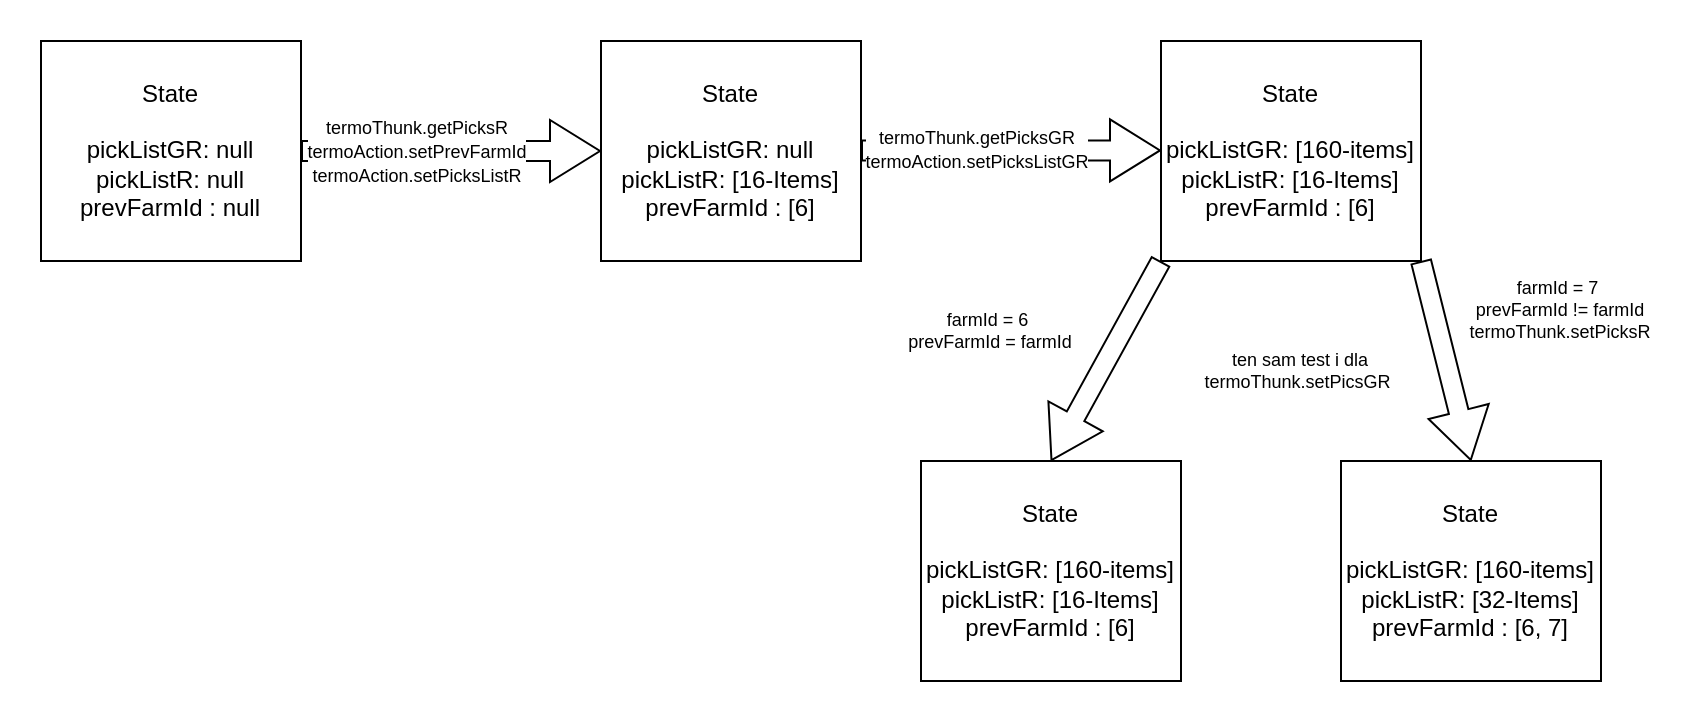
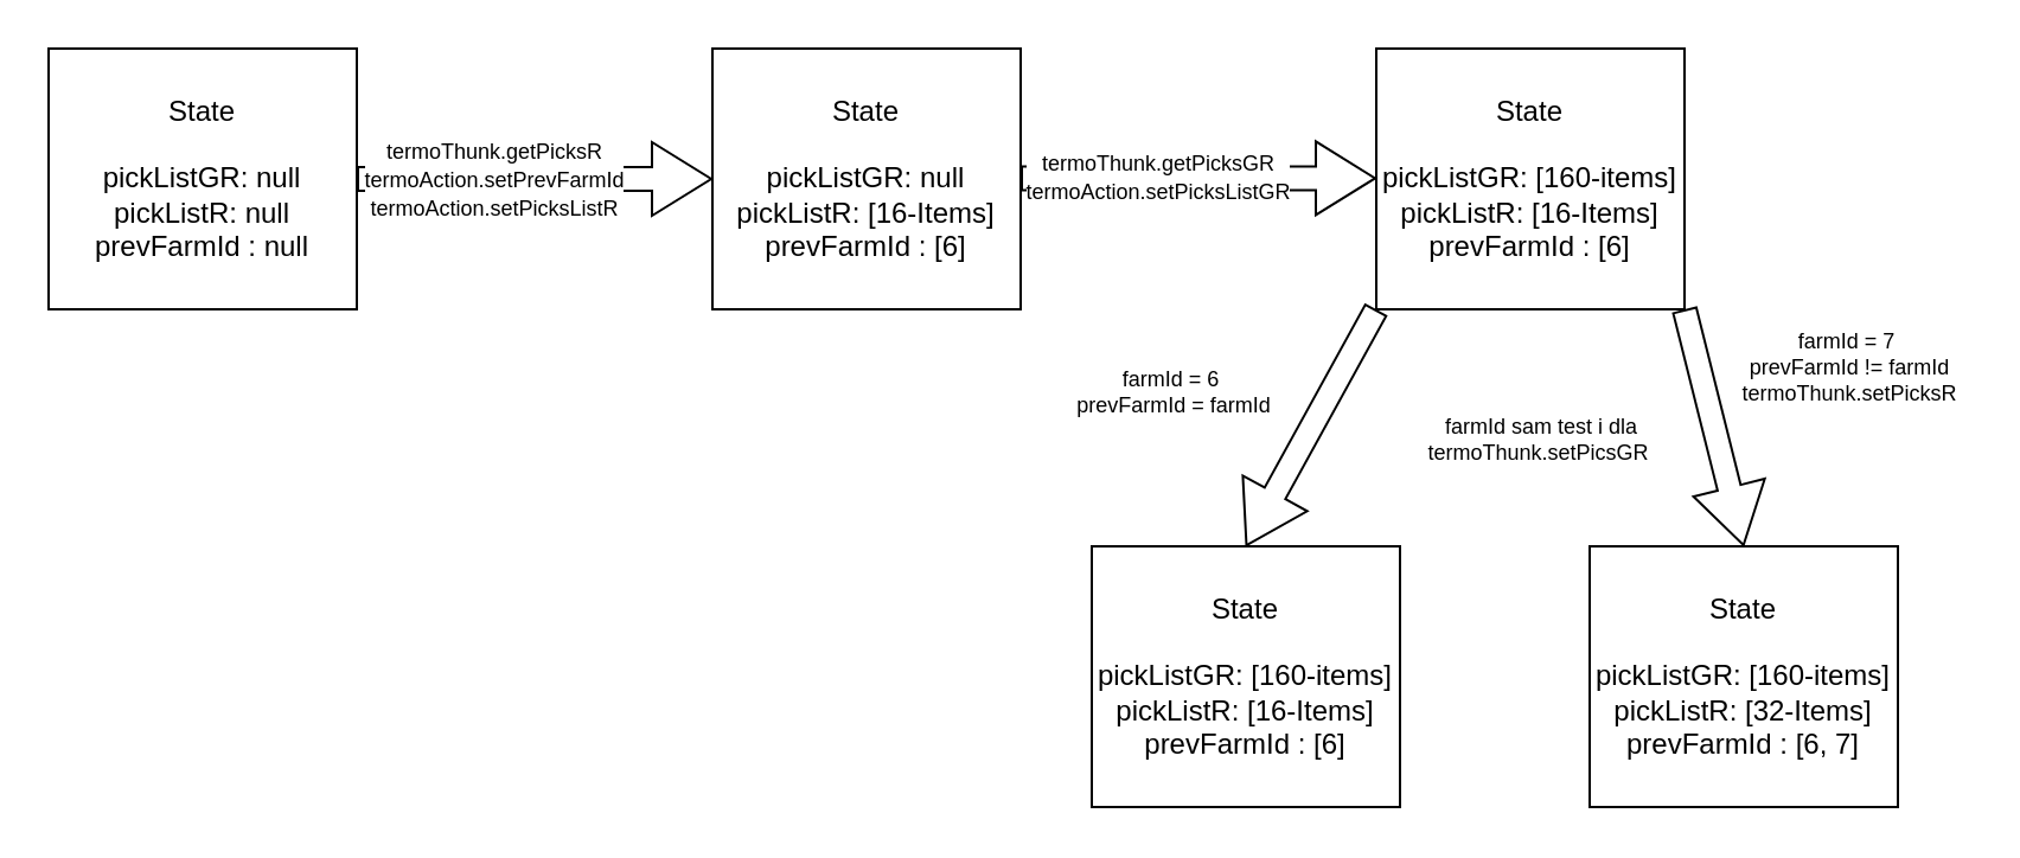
  <mxCell id="0" />
  <mxCell id="1" parent="0" />
  <mxCell id="2" value="State&lt;br&gt;&amp;nbsp;&lt;br&gt;pickListGR: null&lt;br&gt;pickListR: null&lt;br&gt;prevFarmId : null" style="rounded=0;whiteSpace=wrap;html=1;" vertex="1" parent="1"><mxGeometry x="20" y="20" width="130" height="110" as="geometry" /></mxCell>
  <mxCell id="3" value="" style="shape=flexArrow;endArrow=classic;html=1;rounded=0;exitX=1;exitY=0.5;exitDx=0;exitDy=0;endSize=8;startSize=15;targetPerimeterSpacing=4;strokeWidth=1;fontSize=8;" edge="1" parent="1" source="2"><mxGeometry width="50" height="50" relative="1" as="geometry"><mxPoint x="390" y="180" as="sourcePoint" /><mxPoint x="300" y="75" as="targetPoint" /><Array as="points" /></mxGeometry></mxCell>
  <mxCell id="4" value="&lt;p style=&quot;line-height: 0&quot;&gt;&lt;font style=&quot;font-size: 9px&quot;&gt;termoThunk.getPicksR&lt;/font&gt;&lt;/p&gt;&lt;p style=&quot;line-height: 0&quot;&gt;&lt;font style=&quot;font-size: 9px&quot;&gt;termoAction.setPrevFarmId&lt;/font&gt;&lt;/p&gt;&lt;p style=&quot;line-height: 0&quot;&gt;&lt;font style=&quot;font-size: 9px&quot;&gt;termoAction.setPicksListR&lt;/font&gt;&lt;/p&gt;" style="edgeLabel;html=1;align=center;verticalAlign=middle;resizable=0;points=[];" vertex="1" connectable="0" parent="3"><mxGeometry x="-0.234" y="1" relative="1" as="geometry"><mxPoint as="offset" /></mxGeometry></mxCell>
  <mxCell id="5" value="State&lt;br&gt;&amp;nbsp;&lt;br&gt;pickListGR: null&lt;br&gt;pickListR: [16-Items]&lt;br&gt;prevFarmId : [6]" style="rounded=0;whiteSpace=wrap;html=1;" vertex="1" parent="1"><mxGeometry x="300" y="20" width="130" height="110" as="geometry" /></mxCell>
  <mxCell id="6" value="" style="shape=flexArrow;endArrow=classic;html=1;rounded=0;exitX=1;exitY=0.5;exitDx=0;exitDy=0;endSize=8;startSize=15;targetPerimeterSpacing=4;strokeWidth=1;fontSize=8;" edge="1" parent="1"><mxGeometry width="50" height="50" relative="1" as="geometry"><mxPoint x="430" y="74.71" as="sourcePoint" /><mxPoint x="580" y="74.71" as="targetPoint" /><Array as="points" /></mxGeometry></mxCell>
  <mxCell id="7" value="&lt;p style=&quot;line-height: 0&quot;&gt;&lt;font style=&quot;font-size: 9px&quot;&gt;termoThunk.getPicksGR&lt;/font&gt;&lt;/p&gt;&lt;p style=&quot;line-height: 0&quot;&gt;&lt;font style=&quot;font-size: 9px&quot;&gt;termoAction.setPicksListGR&lt;/font&gt;&lt;/p&gt;" style="edgeLabel;html=1;align=center;verticalAlign=middle;resizable=0;points=[];" vertex="1" connectable="0" parent="6"><mxGeometry x="-0.234" y="1" relative="1" as="geometry"><mxPoint as="offset" /></mxGeometry></mxCell>
  <mxCell id="8" value="State&lt;br&gt;&amp;nbsp;&lt;br&gt;pickListGR: [160-items]&lt;br&gt;pickListR: [16-Items]&lt;br&gt;prevFarmId : [6]" style="rounded=0;whiteSpace=wrap;html=1;" vertex="1" parent="1"><mxGeometry x="580" y="20" width="130" height="110" as="geometry" /></mxCell>
  <mxCell id="9" value="" style="shape=flexArrow;endArrow=classic;html=1;rounded=0;fontSize=9;startSize=15;endSize=8;targetPerimeterSpacing=4;strokeWidth=1;exitX=0;exitY=1;exitDx=0;exitDy=0;entryX=0.5;entryY=0;entryDx=0;entryDy=0;" edge="1" parent="1" source="8" target="10"><mxGeometry width="50" height="50" relative="1" as="geometry"><mxPoint x="630" y="220" as="sourcePoint" /><mxPoint x="645" y="230" as="targetPoint" /><Array as="points" /></mxGeometry></mxCell>
  <mxCell id="10" value="State&lt;br&gt;&amp;nbsp;&lt;br&gt;pickListGR: [160-items]&lt;br&gt;pickListR: [16-Items]&lt;br&gt;prevFarmId : [6]" style="rounded=0;whiteSpace=wrap;html=1;" vertex="1" parent="1"><mxGeometry x="460" y="230" width="130" height="110" as="geometry" /></mxCell>
  <mxCell id="11" value="State&lt;br&gt;&amp;nbsp;&lt;br&gt;pickListGR: [160-items]&lt;br&gt;pickListR: [32-Items]&lt;br&gt;prevFarmId : [6, 7]" style="rounded=0;whiteSpace=wrap;html=1;" vertex="1" parent="1"><mxGeometry x="670" y="230" width="130" height="110" as="geometry" /></mxCell>
  <mxCell id="12" value="" style="shape=flexArrow;endArrow=classic;html=1;rounded=0;fontSize=9;startSize=15;endSize=8;targetPerimeterSpacing=4;strokeWidth=1;exitX=1;exitY=1;exitDx=0;exitDy=0;entryX=0.5;entryY=0;entryDx=0;entryDy=0;" edge="1" parent="1" source="8" target="11"><mxGeometry width="50" height="50" relative="1" as="geometry"><mxPoint x="695" y="130" as="sourcePoint" /><mxPoint x="640" y="230" as="targetPoint" /><Array as="points" /></mxGeometry></mxCell>
  <mxCell id="13" value="farmId = 6&amp;nbsp;&lt;br&gt;prevFarmId = farmId" style="text;html=1;strokeColor=none;fillColor=none;align=center;verticalAlign=middle;whiteSpace=wrap;rounded=0;fontSize=9;" vertex="1" parent="1"><mxGeometry x="450" y="150" width="90" height="30" as="geometry" /></mxCell>
  <mxCell id="14" value="farmId = 7&amp;nbsp;&lt;br&gt;prevFarmId != farmId&lt;br&gt;termoThunk.setPicksR" style="text;html=1;strokeColor=none;fillColor=none;align=center;verticalAlign=middle;whiteSpace=wrap;rounded=0;fontSize=9;" vertex="1" parent="1"><mxGeometry x="730" y="130" width="100" height="50" as="geometry" /></mxCell>
- <mxCell id="15" value="ten sam test i dla&lt;br&gt;termoThunk.setPicsGR&amp;nbsp;" style="text;html=1;strokeColor=none;fillColor=none;align=center;verticalAlign=middle;whiteSpace=wrap;rounded=0;fontSize=9;" vertex="1" parent="1"><mxGeometry x="600" y="170" width="100" height="30" as="geometry" /></mxCell>
+ <mxCell id="15" value="farmId sam test i dla&lt;br&gt;termoThunk.setPicsGR&amp;nbsp;" style="text;html=1;strokeColor=none;fillColor=none;align=center;verticalAlign=middle;whiteSpace=wrap;rounded=0;fontSize=9;" vertex="1" parent="1"><mxGeometry x="600" y="170" width="100" height="30" as="geometry" /></mxCell>
